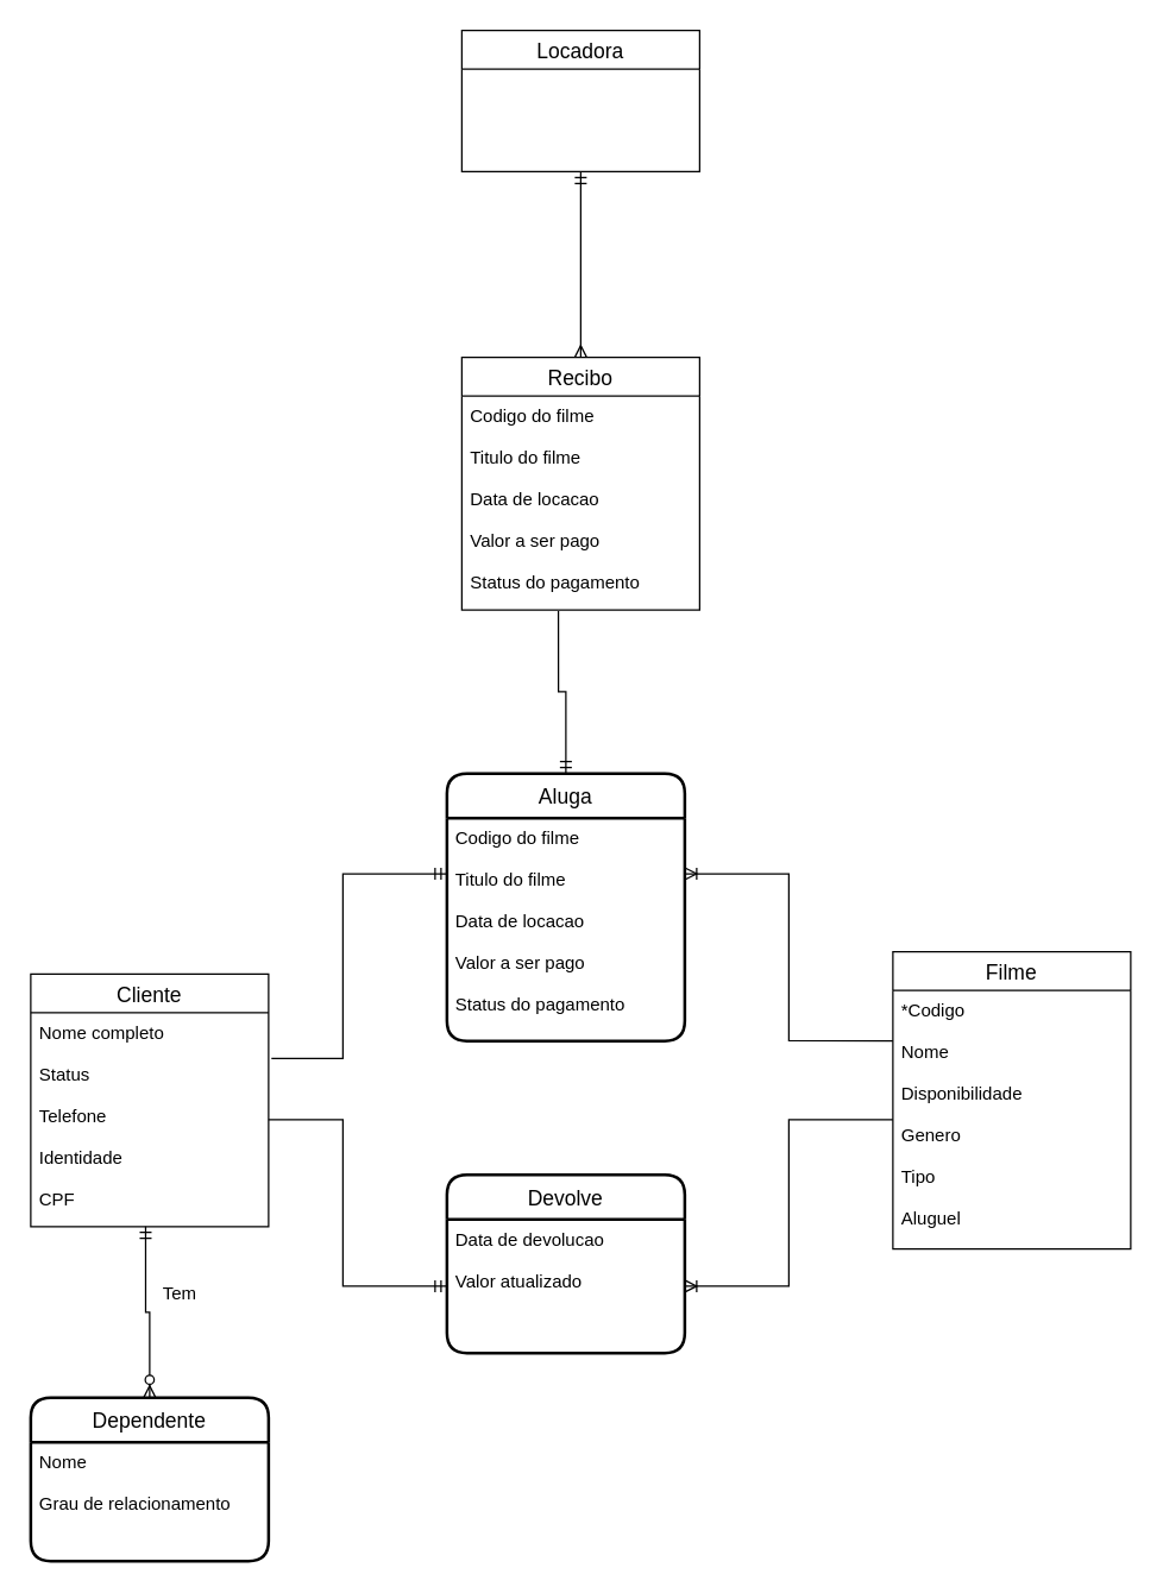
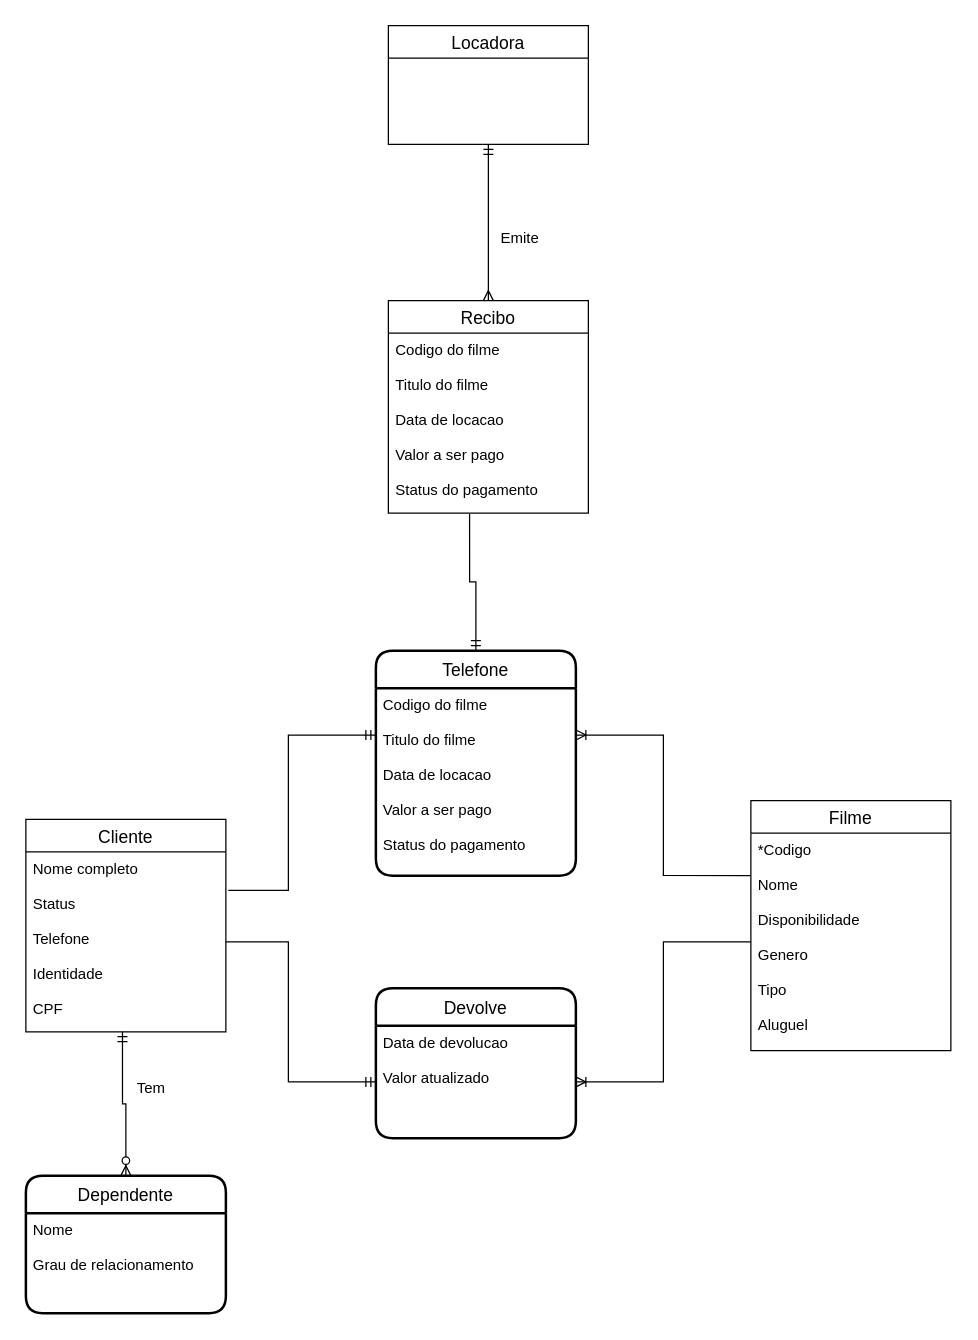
  <mxCell id="0" />
  <mxCell id="1" parent="0" />
  <mxCell id="2" style="edgeStyle=orthogonalEdgeStyle;rounded=0;orthogonalLoop=1;jettySize=auto;html=1;exitX=0.5;exitY=1;exitDx=0;exitDy=0;startArrow=ERmandOne;startFill=0;endArrow=ERmany;endFill=0;" edge="1" parent="1" source="3" target="4"><mxGeometry relative="1" as="geometry" /></mxCell>
  <mxCell id="3" value="Locadora" style="swimlane;fontStyle=0;childLayout=stackLayout;horizontal=1;startSize=26;horizontalStack=0;resizeParent=1;resizeParentMax=0;resizeLast=0;collapsible=1;marginBottom=0;align=center;fontSize=14;" vertex="1" parent="1"><mxGeometry x="310" y="20" width="160" height="95" as="geometry" /></mxCell>
  <mxCell id="4" value="Recibo" style="swimlane;fontStyle=0;childLayout=stackLayout;horizontal=1;startSize=26;horizontalStack=0;resizeParent=1;resizeParentMax=0;resizeLast=0;collapsible=1;marginBottom=0;align=center;fontSize=14;" vertex="1" parent="1"><mxGeometry x="310" y="240" width="160" height="170" as="geometry" /></mxCell>
  <mxCell id="5" value="Codigo do filme&#10;&#10;Titulo do filme&#10;&#10;Data de locacao&#10;&#10;Valor a ser pago&#10;&#10;Status do pagamento&#10;&#10;&#10;" style="text;strokeColor=none;fillColor=none;spacingLeft=4;spacingRight=4;overflow=hidden;rotatable=0;points=[[0,0.5],[1,0.5]];portConstraint=eastwest;fontSize=12;" vertex="1" parent="4"><mxGeometry y="26" width="160" height="144" as="geometry" /></mxCell>
+ <mxCell id="6" value="Emite" style="text;html=1;align=center;verticalAlign=middle;resizable=0;points=[];autosize=1;" vertex="1" parent="1"><mxGeometry x="390" y="180" width="50" height="20" as="geometry" /></mxCell>
  <mxCell id="7" style="edgeStyle=orthogonalEdgeStyle;rounded=0;orthogonalLoop=1;jettySize=auto;html=1;exitX=0.5;exitY=0;exitDx=0;exitDy=0;entryX=0.406;entryY=1.005;entryDx=0;entryDy=0;entryPerimeter=0;startArrow=ERmandOne;startFill=0;endArrow=none;endFill=0;" edge="1" parent="1" source="8" target="5"><mxGeometry relative="1" as="geometry" /></mxCell>
- <mxCell id="8" value="Aluga" style="swimlane;childLayout=stackLayout;horizontal=1;startSize=30;horizontalStack=0;rounded=1;fontSize=14;fontStyle=0;strokeWidth=2;resizeParent=0;resizeLast=1;shadow=0;dashed=0;align=center;" vertex="1" parent="1"><mxGeometry x="300" y="520" width="160" height="180" as="geometry" /></mxCell>
+ <mxCell id="8" value="Telefone" style="swimlane;childLayout=stackLayout;horizontal=1;startSize=30;horizontalStack=0;rounded=1;fontSize=14;fontStyle=0;strokeWidth=2;resizeParent=0;resizeLast=1;shadow=0;dashed=0;align=center;" vertex="1" parent="1"><mxGeometry x="300" y="520" width="160" height="180" as="geometry" /></mxCell>
  <mxCell id="9" value="Codigo do filme&#10;&#10;Titulo do filme&#10;&#10;Data de locacao&#10;&#10;Valor a ser pago&#10;&#10;Status do pagamento&#10;" style="align=left;strokeColor=none;fillColor=none;spacingLeft=4;fontSize=12;verticalAlign=top;resizable=0;rotatable=0;part=1;" vertex="1" parent="8"><mxGeometry y="30" width="160" height="150" as="geometry" /></mxCell>
  <mxCell id="10" value="Cliente" style="swimlane;fontStyle=0;childLayout=stackLayout;horizontal=1;startSize=26;horizontalStack=0;resizeParent=1;resizeParentMax=0;resizeLast=0;collapsible=1;marginBottom=0;align=center;fontSize=14;" vertex="1" parent="1"><mxGeometry x="20" y="655" width="160" height="170" as="geometry" /></mxCell>
  <mxCell id="11" value="Devolve" style="swimlane;childLayout=stackLayout;horizontal=1;startSize=30;horizontalStack=0;rounded=1;fontSize=14;fontStyle=0;strokeWidth=2;resizeParent=0;resizeLast=1;shadow=0;dashed=0;align=center;" vertex="1" parent="1"><mxGeometry x="300" y="790" width="160" height="120" as="geometry" /></mxCell>
  <mxCell id="12" value="Data de devolucao&#10;&#10;Valor atualizado&#10;" style="align=left;strokeColor=none;fillColor=none;spacingLeft=4;fontSize=12;verticalAlign=top;resizable=0;rotatable=0;part=1;" vertex="1" parent="11"><mxGeometry y="30" width="160" height="90" as="geometry" /></mxCell>
  <mxCell id="13" style="edgeStyle=orthogonalEdgeStyle;rounded=0;orthogonalLoop=1;jettySize=auto;html=1;exitX=1;exitY=0.5;exitDx=0;exitDy=0;entryX=0;entryY=0.5;entryDx=0;entryDy=0;startArrow=none;startFill=0;endArrow=ERmandOne;endFill=0;" edge="1" parent="1" source="14" target="12"><mxGeometry relative="1" as="geometry"><Array as="points"><mxPoint x="230" y="753" /><mxPoint x="230" y="865" /></Array></mxGeometry></mxCell>
  <mxCell id="14" value="Nome completo&#10;&#10;Status&#10;&#10;Telefone&#10;&#10;Identidade&#10;&#10;CPF&#10;&#10;" style="text;strokeColor=none;fillColor=none;spacingLeft=4;spacingRight=4;overflow=hidden;rotatable=0;points=[[0,0.5],[1,0.5]];portConstraint=eastwest;fontSize=12;" vertex="1" parent="1"><mxGeometry x="20" y="681" width="160" height="144" as="geometry" /></mxCell>
  <mxCell id="15" style="edgeStyle=orthogonalEdgeStyle;rounded=0;orthogonalLoop=1;jettySize=auto;html=1;exitX=0;exitY=0.25;exitDx=0;exitDy=0;entryX=1.012;entryY=0.214;entryDx=0;entryDy=0;entryPerimeter=0;startArrow=ERmandOne;startFill=0;endArrow=none;endFill=0;" edge="1" parent="1" source="9" target="14"><mxGeometry relative="1" as="geometry"><Array as="points"><mxPoint x="230" y="588" /><mxPoint x="230" y="712" /></Array></mxGeometry></mxCell>
  <mxCell id="16" style="edgeStyle=orthogonalEdgeStyle;rounded=0;orthogonalLoop=1;jettySize=auto;html=1;exitX=0.5;exitY=0;exitDx=0;exitDy=0;entryX=0.483;entryY=0.999;entryDx=0;entryDy=0;entryPerimeter=0;startArrow=ERzeroToMany;startFill=1;endArrow=ERmandOne;endFill=0;" edge="1" parent="1" source="17" target="14"><mxGeometry relative="1" as="geometry" /></mxCell>
  <mxCell id="17" value="Dependente" style="swimlane;childLayout=stackLayout;horizontal=1;startSize=30;horizontalStack=0;rounded=1;fontSize=14;fontStyle=0;strokeWidth=2;resizeParent=0;resizeLast=1;shadow=0;dashed=0;align=center;" vertex="1" parent="1"><mxGeometry x="20" y="940" width="160" height="110" as="geometry" /></mxCell>
  <mxCell id="18" value="Nome&#10;&#10;Grau de relacionamento&#10;&#10;" style="align=left;strokeColor=none;fillColor=none;spacingLeft=4;fontSize=12;verticalAlign=top;resizable=0;rotatable=0;part=1;" vertex="1" parent="17"><mxGeometry y="30" width="160" height="80" as="geometry" /></mxCell>
  <mxCell id="19" style="edgeStyle=orthogonalEdgeStyle;rounded=0;orthogonalLoop=1;jettySize=auto;html=1;exitX=1;exitY=0.25;exitDx=0;exitDy=0;entryX=0;entryY=0.195;entryDx=0;entryDy=0;entryPerimeter=0;startArrow=ERoneToMany;startFill=0;endArrow=none;endFill=0;" edge="1" parent="1" source="9" target="22"><mxGeometry relative="1" as="geometry" /></mxCell>
  <mxCell id="20" style="edgeStyle=orthogonalEdgeStyle;rounded=0;orthogonalLoop=1;jettySize=auto;html=1;exitX=1;exitY=0.5;exitDx=0;exitDy=0;startArrow=ERoneToMany;startFill=0;endArrow=none;endFill=0;" edge="1" parent="1" source="12" target="22"><mxGeometry relative="1" as="geometry" /></mxCell>
  <mxCell id="21" value="Filme" style="swimlane;fontStyle=0;childLayout=stackLayout;horizontal=1;startSize=26;horizontalStack=0;resizeParent=1;resizeParentMax=0;resizeLast=0;collapsible=1;marginBottom=0;align=center;fontSize=14;" vertex="1" parent="1"><mxGeometry x="600" y="640" width="160" height="200" as="geometry" /></mxCell>
  <mxCell id="22" value="*Codigo&#10;&#10;Nome&#10;&#10;Disponibilidade&#10;&#10;Genero&#10;&#10;Tipo&#10;&#10;Aluguel&#10;&#10;&#10;" style="text;strokeColor=none;fillColor=none;spacingLeft=4;spacingRight=4;overflow=hidden;rotatable=0;points=[[0,0.5],[1,0.5]];portConstraint=eastwest;fontSize=12;" vertex="1" parent="21"><mxGeometry y="26" width="160" height="174" as="geometry" /></mxCell>
  <mxCell id="23" value="Tem" style="text;html=1;align=center;verticalAlign=middle;resizable=0;points=[];autosize=1;" vertex="1" parent="1"><mxGeometry x="100" y="860" width="40" height="20" as="geometry" /></mxCell>
